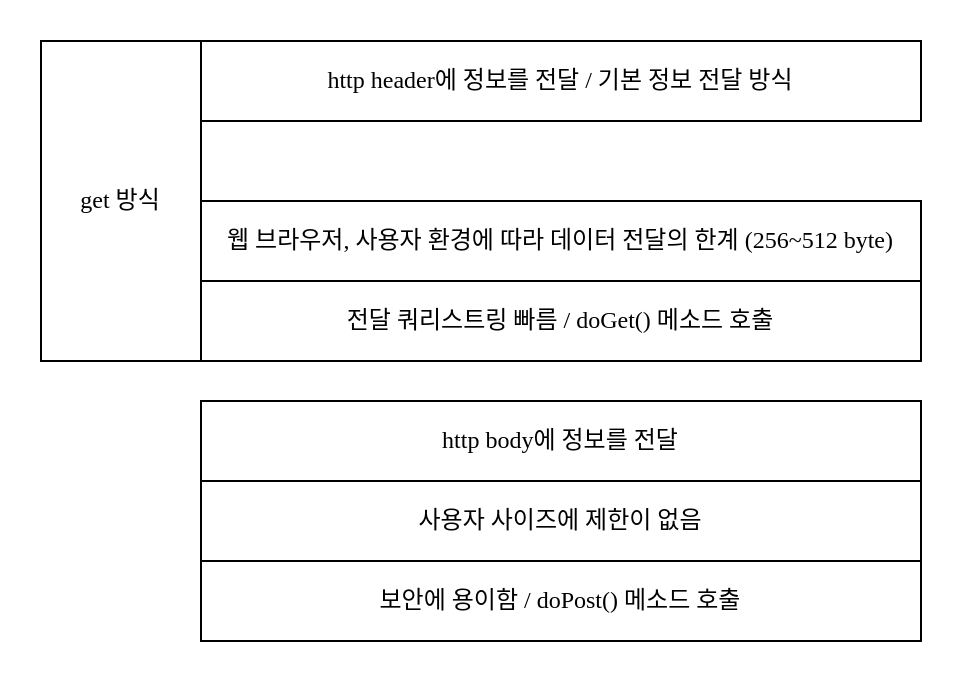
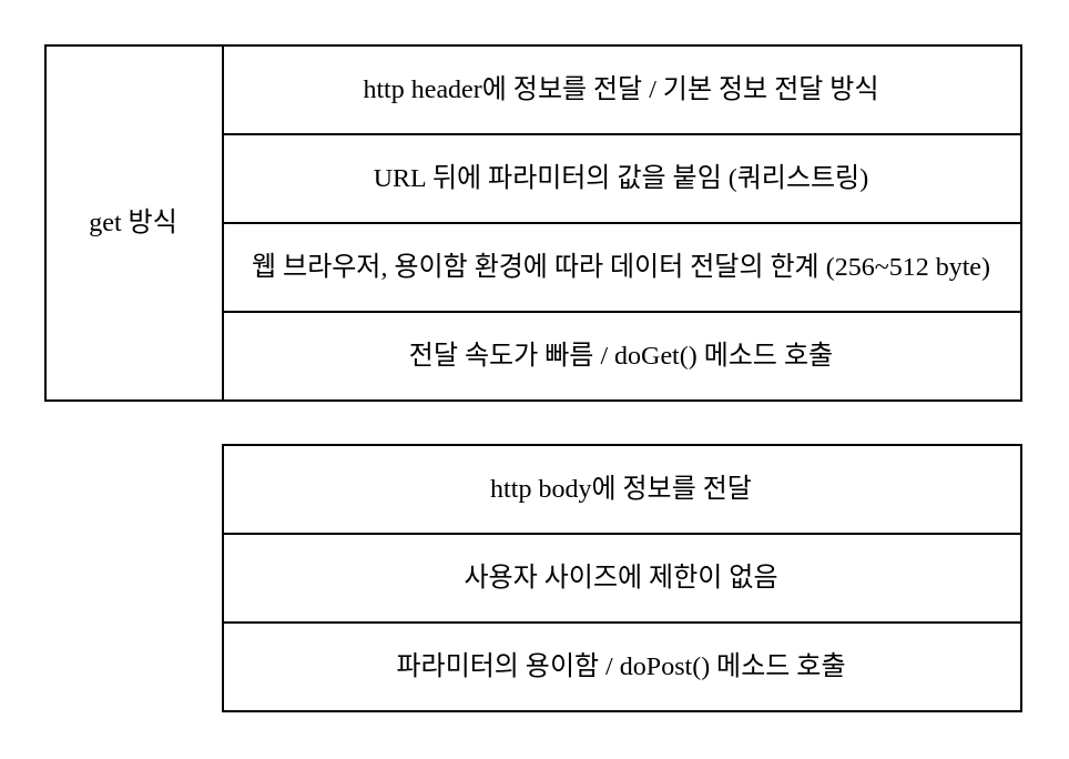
  <mxCell id="0" />
  <mxCell id="1" parent="0" />
  <mxCell id="2" value="get 방식" style="rounded=0;whiteSpace=wrap;html=1;fontFamily=a고딕14;" vertex="1" parent="1"><mxGeometry x="20" y="20" width="80" height="160" as="geometry" /></mxCell>
  <mxCell id="3" value="http header에 정보를 전달 / 기본 정보 전달 방식" style="rounded=0;whiteSpace=wrap;html=1;fontFamily=a고딕14;" vertex="1" parent="1"><mxGeometry x="100" y="20" width="360" height="40" as="geometry" /></mxCell>
- <mxCell id="5" value="웹 브라우저, 사용자 환경에 따라 데이터 전달의 한계 (256~512 byte)" style="rounded=0;whiteSpace=wrap;html=1;fontFamily=a고딕14;" vertex="1" parent="1"><mxGeometry x="100" y="100" width="360" height="40" as="geometry" /></mxCell>
- <mxCell id="6" value="전달 쿼리스트링 빠름 / doGet() 메소드 호출" style="rounded=0;whiteSpace=wrap;html=1;fontFamily=a고딕14;" vertex="1" parent="1"><mxGeometry x="100" y="140" width="360" height="40" as="geometry" /></mxCell>
+ <mxCell id="4" value="URL 뒤에 파라미터의 값을 붙임 (쿼리스트링)" style="rounded=0;whiteSpace=wrap;html=1;fontFamily=a고딕14;" vertex="1" parent="1"><mxGeometry x="100" y="60" width="360" height="40" as="geometry" /></mxCell>
+ <mxCell id="5" value="웹 브라우저, 용이함 환경에 따라 데이터 전달의 한계 (256~512 byte)" style="rounded=0;whiteSpace=wrap;html=1;fontFamily=a고딕14;" vertex="1" parent="1"><mxGeometry x="100" y="100" width="360" height="40" as="geometry" /></mxCell>
+ <mxCell id="6" value="전달 속도가 빠름 / doGet() 메소드 호출" style="rounded=0;whiteSpace=wrap;html=1;fontFamily=a고딕14;" vertex="1" parent="1"><mxGeometry x="100" y="140" width="360" height="40" as="geometry" /></mxCell>
  <mxCell id="7" value="http body에 정보를 전달" style="rounded=0;whiteSpace=wrap;html=1;fontFamily=a고딕14;" vertex="1" parent="1"><mxGeometry x="100" y="200" width="360" height="40" as="geometry" /></mxCell>
  <mxCell id="8" value="사용자 사이즈에 제한이 없음" style="rounded=0;whiteSpace=wrap;html=1;fontFamily=a고딕14;" vertex="1" parent="1"><mxGeometry x="100" y="240" width="360" height="40" as="geometry" /></mxCell>
- <mxCell id="9" value="보안에 용이함 / doPost() 메소드 호출" style="rounded=0;whiteSpace=wrap;html=1;fontFamily=a고딕14;" vertex="1" parent="1"><mxGeometry x="100" y="280" width="360" height="40" as="geometry" /></mxCell>
+ <mxCell id="9" value="파라미터의 용이함 / doPost() 메소드 호출" style="rounded=0;whiteSpace=wrap;html=1;fontFamily=a고딕14;" vertex="1" parent="1"><mxGeometry x="100" y="280" width="360" height="40" as="geometry" /></mxCell>
